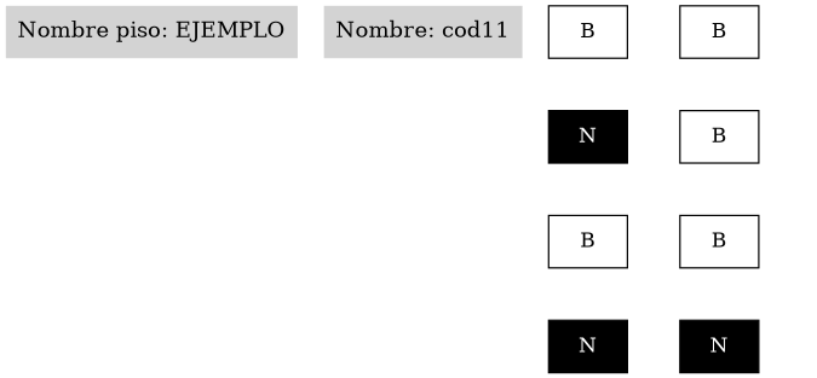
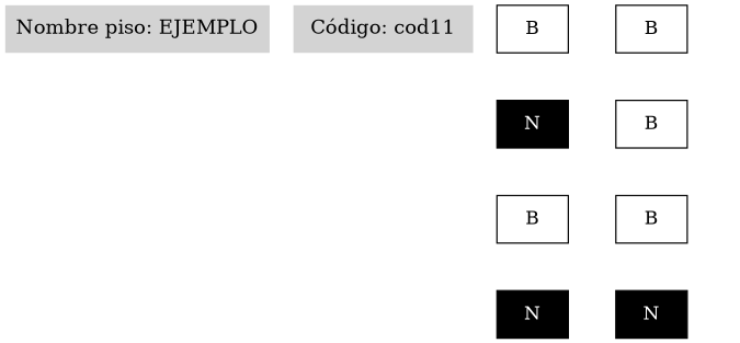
  digraph {
    rankdir=TB
    node [shape=box style=filled fillcolor=white]
    edge [style=invis]
    n1 [fontsize=15 label="Nombre piso: EJEMPLO" shape=plaintext fillcolor=""]
-   n2 [fontsize=15 label="Nombre: cod11" shape=plaintext fillcolor=""]
+   n2 [fontsize=15 label="Código: cod11" shape=plaintext fillcolor=""]
    n3 [label=B]
    n4 [fillcolor=black fontcolor=white label=N]
    n5 [label=B]
    n6 [fillcolor=black fontcolor=white label=N]
    n7 [label=B]
    n8 [label=B]
    n9 [label=B]
    n10 [fillcolor=black fontcolor=white label=N]
    subgraph sub_1 {
      n1
      n2
      n3
      n4
      n5
      n6
      n7
      n8
      n9
      n10
    }
    n3 -> n4
    n4 -> n4
    n4 -> n5
    n5 -> n5
    n5 -> n6
    n6 -> n6
    n7 -> n7
    n7 -> n8
    n8 -> n8
    n8 -> n8
    n8 -> n9
    n9 -> n9
    n9 -> n9
    n9 -> n10
    n10 -> n10
    n10 -> n10
  }
